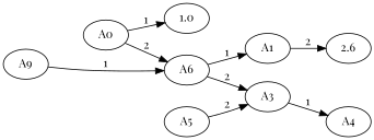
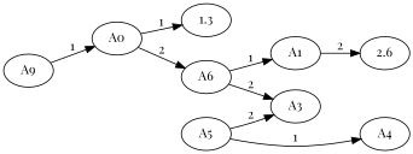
  digraph {
    fontname="Playfair Display"
    rankdir=LR
    node [fontname="Playfair Display"]
    edge [fontname="Playfair Display"]
    n1 [label=A9]
    n2 [label=A0]
-   n3 [label=1.0]
+   n3 [label=1.3]
    n4 [label=A6]
    n5 [label=A1]
    n6 [label=A3]
    n7 [label=2.6]
    n8 [label=A5]
    n9 [label=A4]
-   n1 -> n4 [label=1]
+   n1 -> n2 [label=1]
    n2 -> n3 [label=1]
    n2 -> n4 [label=2]
    n4 -> n5 [label=1]
    n4 -> n6 [label=2]
    n5 -> n7 [label=2]
-   n6 -> n9 [label=1]
+   n8 -> n9 [label=1]
    n8 -> n6 [label=2]
  }
